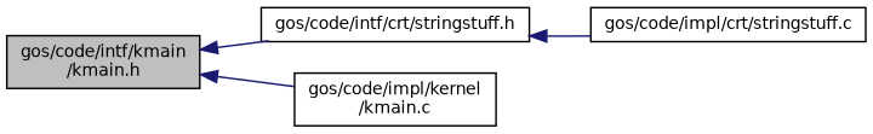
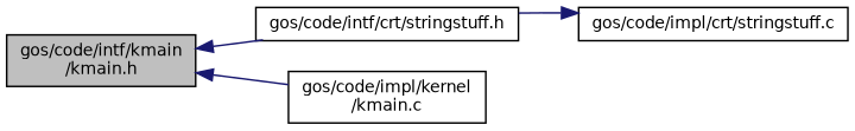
  digraph {
    rankdir=LR
    node [color=black fillcolor=white fontname=Helvetica fontsize=10 shape=record style=filled]
    edge [color=midnightblue dir=back fontname=Helvetica fontsize=10 labelfontname=Helvetica labelfontsize=10 style=solid]
    n1 [fillcolor=grey75 fontcolor=black height=0.2 label="gos/code/intf/kmain\l/kmain.h" width=0.4]
    n2 [height=0.2 label="gos/code/intf/crt/stringstuff.h" width=0.4]
    n3 [height=0.2 label="gos/code/impl/kernel\l/kmain.c" width=0.4]
    n4 [height=0.2 label="gos/code/impl/crt/stringstuff.c" width=0.4]
    n1 -> n2
    n1 -> n3
-   n2 -> n4
+   n4 -> n2
  }
